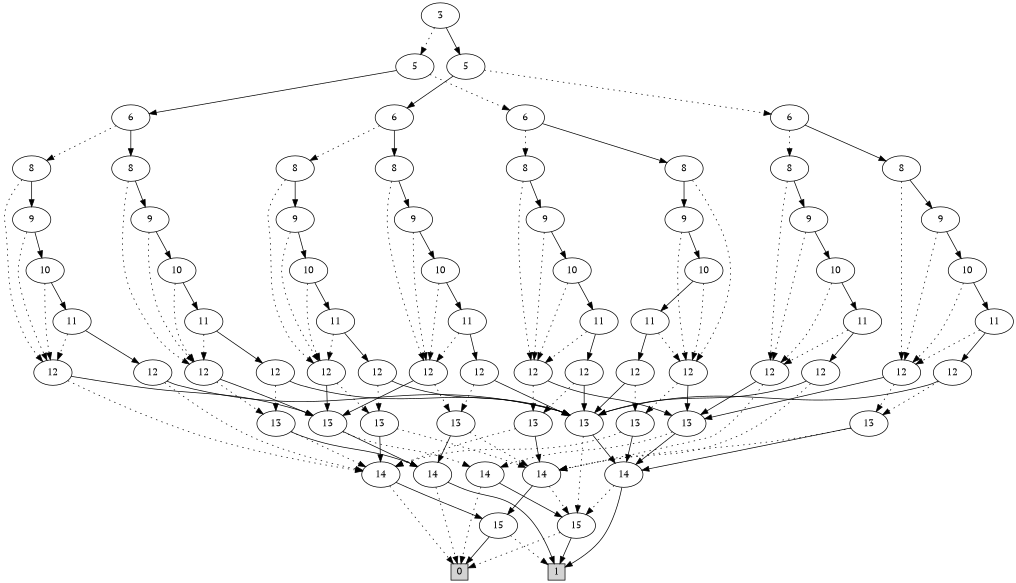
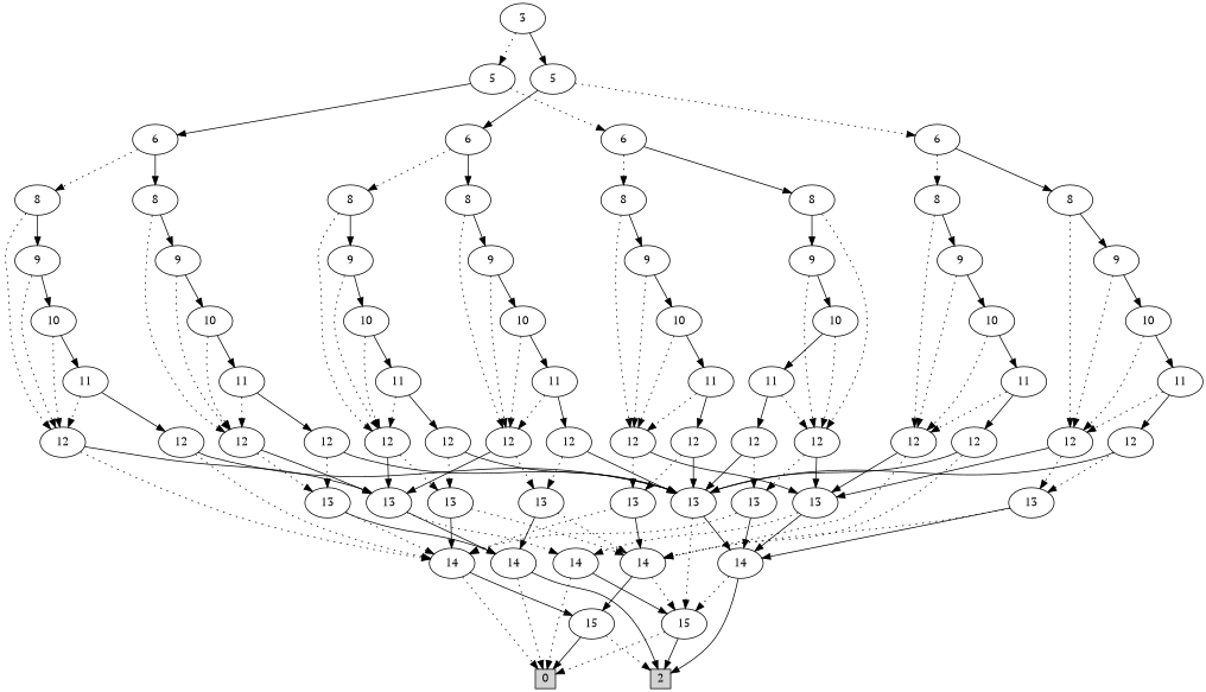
  digraph {
    fontname="PT Serif"
    node [fontname="PT Serif"]
    edge [style=dotted fontname="PT Serif"]
    n1 [height=0.3 label=0 shape=box style=filled width=0.3]
-   n2 [height=0.3 label=1 shape=box style=filled width=0.3]
+   n2 [height=0.3 label=2 shape=box style=filled width=0.3]
    n3 [label=3]
    n4 [label=5]
    n5 [label=5]
    n6 [label=6]
    n7 [label=6]
    n8 [label=6]
    n9 [label=6]
    n10 [label=8]
    n11 [label=8]
    n12 [label=8]
    n13 [label=8]
    n14 [label=12]
    n15 [label=9]
    n16 [label=12]
    n17 [label=9]
    n18 [label=13]
    n19 [label=13]
    n20 [label=10]
    n21 [label=14]
    n22 [label=14]
    n23 [label=14]
    n24 [label=14]
    n25 [label=15]
    n26 [label=15]
    n27 [label=11]
    n28 [label=12]
    n29 [label=13]
    n30 [label=13]
    n31 [label=10]
    n32 [label=11]
    n33 [label=12]
    n34 [label=12]
    n35 [label=9]
    n36 [label=12]
    n37 [label=9]
    n38 [label=13]
    n39 [label=10]
    n40 [label=14]
    n41 [label=11]
    n42 [label=12]
    n43 [label=13]
    n44 [label=10]
    n45 [label=11]
    n46 [label=12]
    n47 [label=8]
    n48 [label=8]
    n49 [label=8]
    n50 [label=8]
    n51 [label=12]
    n52 [label=9]
    n53 [label=12]
    n54 [label=9]
    n55 [label=10]
    n56 [label=11]
    n57 [label=12]
    n58 [label=13]
    n59 [label=10]
    n60 [label=11]
    n61 [label=12]
    n62 [label=12]
    n63 [label=9]
    n64 [label=12]
    n65 [label=9]
    n66 [label=13]
    n67 [label=10]
    n68 [label=11]
    n69 [label=12]
    n70 [label=13]
    n71 [label=10]
    n72 [label=11]
    n73 [label=12]
    n3 -> n4
    n3 -> n5 [style=filled]
    n4 -> n6
    n4 -> n7 [style=filled]
    n5 -> n8
    n5 -> n9 [style=filled]
    n6 -> n10
    n6 -> n11 [style=filled]
    n7 -> n12
    n7 -> n13 [style=filled]
    n8 -> n47
    n8 -> n48 [style=filled]
    n9 -> n49
    n9 -> n50 [style=filled]
    n10 -> n14
    n10 -> n15 [style=filled]
    n11 -> n16
    n11 -> n17 [style=filled]
    n12 -> n34
    n12 -> n35 [style=filled]
    n13 -> n36
    n13 -> n37 [style=filled]
    n14 -> n18
    n14 -> n19 [style=filled]
    n15 -> n14
    n15 -> n20 [style=filled]
    n16 -> n19 [style=filled]
    n16 -> n30
    n17 -> n16
    n17 -> n31 [style=filled]
    n18 -> n21
    n18 -> n22 [style=filled]
    n19 -> n23
    n19 -> n24 [style=filled]
    n20 -> n14
    n20 -> n27 [style=filled]
    n21 -> n1
    n21 -> n25 [style=filled]
    n22 -> n25 [style=filled]
    n22 -> n26
    n23 -> n1
    n23 -> n26 [style=filled]
    n24 -> n2 [style=filled]
    n24 -> n26
    n25 -> n1 [style=filled]
    n25 -> n2
    n26 -> n1
    n26 -> n2 [style=filled]
    n27 -> n14
    n27 -> n28 [style=filled]
    n28 -> n18
    n28 -> n29 [style=filled]
    n29 -> n24 [style=filled]
    n29 -> n26
    n30 -> n21
    n30 -> n24 [style=filled]
    n31 -> n16
    n31 -> n32 [style=filled]
    n32 -> n16
    n32 -> n33 [style=filled]
    n33 -> n29 [style=filled]
    n33 -> n30
    n34 -> n21
    n34 -> n38 [style=filled]
    n35 -> n34
    n35 -> n39 [style=filled]
    n36 -> n38 [style=filled]
    n36 -> n43
    n37 -> n36
    n37 -> n44 [style=filled]
    n38 -> n23
    n38 -> n40 [style=filled]
    n39 -> n34
    n39 -> n41 [style=filled]
    n40 -> n1
    n40 -> n2 [style=filled]
    n41 -> n34
    n41 -> n42 [style=filled]
    n42 -> n21
    n42 -> n29 [style=filled]
    n43 -> n21
    n43 -> n40 [style=filled]
    n44 -> n36
    n44 -> n45 [style=filled]
    n45 -> n36
    n45 -> n46 [style=filled]
    n46 -> n29 [style=filled]
    n46 -> n43
    n47 -> n51
    n47 -> n52 [style=filled]
    n48 -> n53
    n48 -> n54 [style=filled]
    n49 -> n62
    n49 -> n63 [style=filled]
    n50 -> n64
    n50 -> n65 [style=filled]
    n51 -> n19 [style=filled]
    n51 -> n22
    n52 -> n51
    n52 -> n55 [style=filled]
    n53 -> n19 [style=filled]
    n53 -> n58
    n54 -> n53
    n54 -> n59 [style=filled]
    n55 -> n51
    n55 -> n56 [style=filled]
    n56 -> n51
    n56 -> n57 [style=filled]
    n57 -> n22
    n57 -> n29 [style=filled]
    n58 -> n22
    n58 -> n24 [style=filled]
    n59 -> n53
    n59 -> n60 [style=filled]
    n60 -> n53
    n60 -> n61 [style=filled]
    n61 -> n29 [style=filled]
    n61 -> n58
    n62 -> n38 [style=filled]
    n62 -> n66
    n63 -> n62
    n63 -> n67 [style=filled]
    n64 -> n38 [style=filled]
    n64 -> n70
    n65 -> n64
    n65 -> n71 [style=filled]
    n66 -> n21 [style=filled]
    n66 -> n22
    n67 -> n62
    n67 -> n68 [style=filled]
    n68 -> n62
    n68 -> n69 [style=filled]
    n69 -> n29 [style=filled]
    n69 -> n66
    n70 -> n22
    n70 -> n40 [style=filled]
    n71 -> n64
    n71 -> n72 [style=filled]
    n72 -> n64
    n72 -> n73 [style=filled]
    n73 -> n29 [style=filled]
    n73 -> n70
  }
